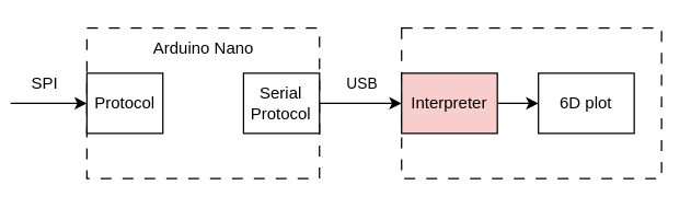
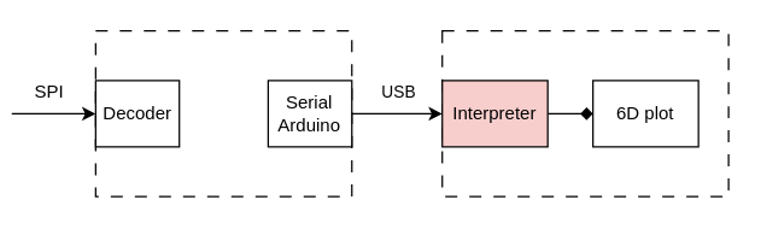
  <mxCell id="0" />
  <mxCell id="1" parent="0" />
  <mxCell id="2" value="" style="group" vertex="1" connectable="0" parent="1"><mxGeometry x="250" y="20" width="190" height="110" as="geometry" /></mxCell>
  <mxCell id="3" style="edgeStyle=orthogonalEdgeStyle;rounded=0;orthogonalLoop=1;jettySize=auto;html=1;exitX=0;exitY=0.5;exitDx=0;exitDy=0;entryX=0;entryY=0.5;entryDx=0;entryDy=0;" edge="1" parent="2" source="5" target="7"><mxGeometry relative="1" as="geometry" /></mxCell>
  <mxCell id="4" style="edgeStyle=orthogonalEdgeStyle;rounded=0;orthogonalLoop=1;jettySize=auto;html=1;exitX=0;exitY=0.5;exitDx=0;exitDy=0;entryX=0;entryY=0.5;entryDx=0;entryDy=0;" edge="1" parent="2" source="5" target="7"><mxGeometry relative="1" as="geometry" /></mxCell>
  <mxCell id="5" value="" style="rounded=0;whiteSpace=wrap;html=1;dashed=1;dashPattern=8 8;" vertex="1" parent="2"><mxGeometry width="190" height="110" as="geometry" /></mxCell>
- <mxCell id="6" style="edgeStyle=orthogonalEdgeStyle;rounded=0;orthogonalLoop=1;jettySize=auto;html=1;exitX=1;exitY=0.5;exitDx=0;exitDy=0;entryX=0;entryY=0.5;entryDx=0;entryDy=0;" edge="1" parent="2" source="7" target="8"><mxGeometry relative="1" as="geometry" /></mxCell>
+ <mxCell id="6" style="edgeStyle=orthogonalEdgeStyle;rounded=0;orthogonalLoop=1;jettySize=auto;html=1;exitX=1;exitY=0.5;exitDx=0;exitDy=0;entryX=0;entryY=0.5;entryDx=0;entryDy=0;endArrow=diamond;" edge="1" parent="2" source="7" target="8"><mxGeometry relative="1" as="geometry" /></mxCell>
  <mxCell id="7" value="Interpreter" style="whiteSpace=wrap;html=1;fillColor=#f8cecc;" vertex="1" parent="2"><mxGeometry y="33" width="70" height="44" as="geometry" /></mxCell>
  <mxCell id="8" value="6D plot" style="whiteSpace=wrap;html=1;" vertex="1" parent="2"><mxGeometry x="100" y="33" width="70" height="44" as="geometry" /></mxCell>
  <mxCell id="9" value="" style="group" vertex="1" connectable="0" parent="1"><mxGeometry x="20" y="20" width="170" height="110" as="geometry" /></mxCell>
  <mxCell id="10" style="edgeStyle=orthogonalEdgeStyle;rounded=0;orthogonalLoop=1;jettySize=auto;html=1;exitX=0;exitY=0.5;exitDx=0;exitDy=0;startArrow=classic;startFill=1;endArrow=none;endFill=0;" edge="1" parent="9" source="14"><mxGeometry relative="1" as="geometry"><mxPoint x="-55.69" y="55.035" as="targetPoint" /></mxGeometry></mxCell>
  <mxCell id="11" value="&lt;font style=&quot;font-size: 12px;&quot;&gt;SPI&lt;/font&gt;" style="edgeLabel;html=1;align=center;verticalAlign=middle;resizable=0;points=[];" vertex="1" connectable="0" parent="10"><mxGeometry x="0.21" relative="1" as="geometry"><mxPoint x="2" y="-15" as="offset" /></mxGeometry></mxCell>
  <mxCell id="12" style="edgeStyle=orthogonalEdgeStyle;rounded=0;orthogonalLoop=1;jettySize=auto;html=1;exitX=0;exitY=0.5;exitDx=0;exitDy=0;entryX=0;entryY=0.5;entryDx=0;entryDy=0;" edge="1" parent="9" source="14" target="16"><mxGeometry relative="1" as="geometry" /></mxCell>
  <mxCell id="13" style="edgeStyle=orthogonalEdgeStyle;rounded=0;orthogonalLoop=1;jettySize=auto;html=1;exitX=0;exitY=0.5;exitDx=0;exitDy=0;entryX=0;entryY=0.5;entryDx=0;entryDy=0;" edge="1" parent="9" source="14" target="16"><mxGeometry relative="1" as="geometry" /></mxCell>
  <mxCell id="14" value="" style="rounded=0;whiteSpace=wrap;html=1;dashed=1;dashPattern=8 8;" vertex="1" parent="9"><mxGeometry width="170" height="110" as="geometry" /></mxCell>
- <mxCell id="15" value="Arduino Nano" style="text;html=1;align=center;verticalAlign=middle;resizable=0;points=[];autosize=1;strokeColor=none;fillColor=none;" vertex="1" parent="9"><mxGeometry x="35.0" width="100" height="30" as="geometry" /></mxCell>
- <mxCell id="16" value="Protocol" style="whiteSpace=wrap;html=1;" vertex="1" parent="9"><mxGeometry y="33" width="55.52" height="44" as="geometry" /></mxCell>
- <mxCell id="17" value="&lt;div&gt;Serial&lt;/div&gt;&lt;div&gt;Protocol&lt;br&gt;&lt;/div&gt;" style="whiteSpace=wrap;html=1;" vertex="1" parent="9"><mxGeometry x="114.48" y="33" width="55.52" height="44" as="geometry" /></mxCell>
+ <mxCell id="16" value="Decoder" style="whiteSpace=wrap;html=1;" vertex="1" parent="9"><mxGeometry y="33" width="55.52" height="44" as="geometry" /></mxCell>
+ <mxCell id="17" value="&lt;div&gt;Serial&lt;/div&gt;&lt;div&gt;Arduino&lt;br&gt;&lt;/div&gt;" style="whiteSpace=wrap;html=1;" vertex="1" parent="9"><mxGeometry x="114.48" y="33" width="55.52" height="44" as="geometry" /></mxCell>
  <mxCell id="18" style="edgeStyle=orthogonalEdgeStyle;rounded=0;orthogonalLoop=1;jettySize=auto;html=1;exitX=0;exitY=0.5;exitDx=0;exitDy=0;startArrow=classic;startFill=1;endArrow=none;endFill=0;entryX=1;entryY=0.5;entryDx=0;entryDy=0;" edge="1" parent="1" source="5" target="17"><mxGeometry relative="1" as="geometry"><mxPoint x="219.31" y="75.035" as="targetPoint" /></mxGeometry></mxCell>
  <mxCell id="19" value="USB" style="edgeLabel;html=1;align=center;verticalAlign=middle;resizable=0;points=[];" vertex="1" connectable="0" parent="18"><mxGeometry x="0.21" relative="1" as="geometry"><mxPoint x="6" y="-15" as="offset" /></mxGeometry></mxCell>
